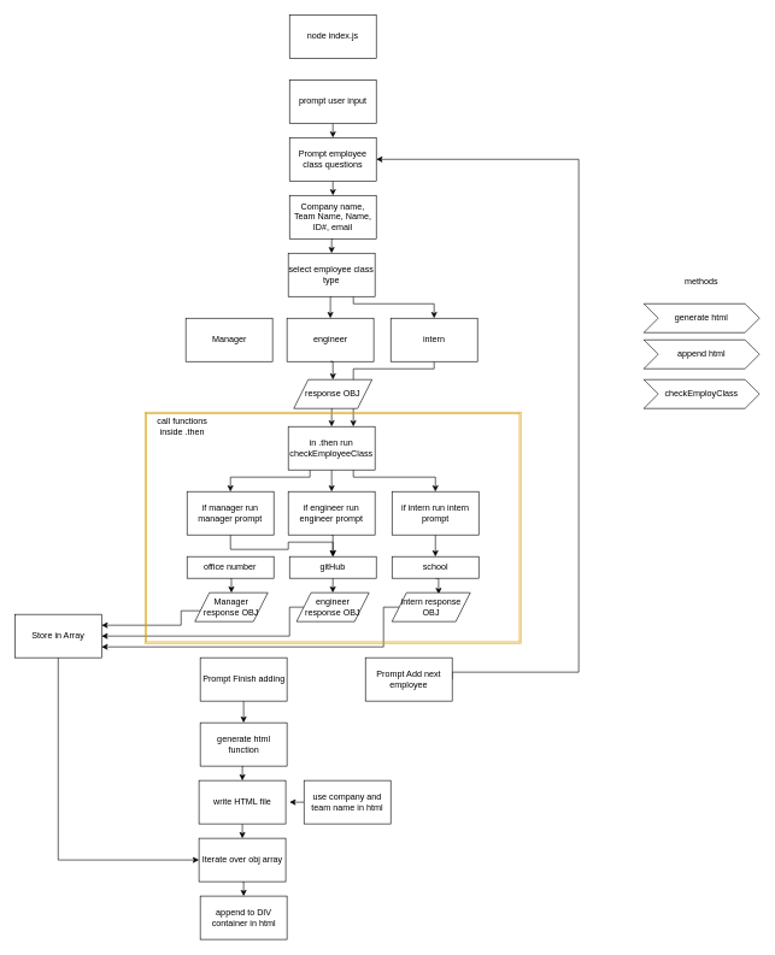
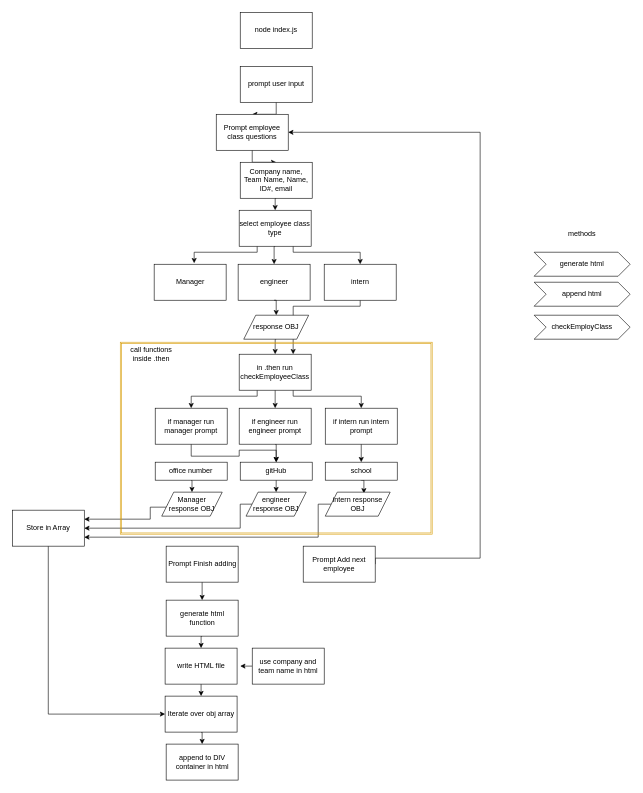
  <mxCell id="0" />
  <mxCell id="1" parent="0" />
  <mxCell id="2" value="node index.js" style="rounded=0;whiteSpace=wrap;html=1;" vertex="1" parent="1"><mxGeometry x="400" y="20" width="120" height="60" as="geometry" /></mxCell>
  <mxCell id="3" style="edgeStyle=orthogonalEdgeStyle;rounded=0;orthogonalLoop=1;jettySize=auto;html=1;exitX=0.5;exitY=1;exitDx=0;exitDy=0;entryX=0.5;entryY=0;entryDx=0;entryDy=0;" edge="1" parent="1" source="4" target="6"><mxGeometry relative="1" as="geometry" /></mxCell>
  <mxCell id="4" value="prompt user input" style="rounded=0;whiteSpace=wrap;html=1;" vertex="1" parent="1"><mxGeometry x="400" y="110" width="120" height="60" as="geometry" /></mxCell>
  <mxCell id="5" style="edgeStyle=orthogonalEdgeStyle;rounded=0;orthogonalLoop=1;jettySize=auto;html=1;exitX=0.5;exitY=1;exitDx=0;exitDy=0;entryX=0.5;entryY=0;entryDx=0;entryDy=0;" edge="1" parent="1" source="6" target="13"><mxGeometry relative="1" as="geometry" /></mxCell>
- <mxCell id="6" value="Prompt employee class questions" style="rounded=0;whiteSpace=wrap;html=1;" vertex="1" parent="1"><mxGeometry x="400" y="190" width="120" height="60" as="geometry" /></mxCell>
+ <mxCell id="6" value="Prompt employee class questions" style="rounded=0;whiteSpace=wrap;html=1;" vertex="1" parent="1"><mxGeometry x="360" y="190" width="120" height="60" as="geometry" /></mxCell>
  <mxCell id="7" value="Manager" style="rounded=0;whiteSpace=wrap;html=1;" vertex="1" parent="1"><mxGeometry x="256.5" y="440" width="120" height="60" as="geometry" /></mxCell>
  <mxCell id="8" style="edgeStyle=orthogonalEdgeStyle;rounded=0;orthogonalLoop=1;jettySize=auto;html=1;exitX=0.5;exitY=1;exitDx=0;exitDy=0;entryX=0.5;entryY=0;entryDx=0;entryDy=0;" edge="1" parent="1" source="28" target="21"><mxGeometry relative="1" as="geometry" /></mxCell>
  <mxCell id="9" value="engineer" style="rounded=0;whiteSpace=wrap;html=1;" vertex="1" parent="1"><mxGeometry x="396.5" y="440" width="120" height="60" as="geometry" /></mxCell>
  <mxCell id="10" style="edgeStyle=orthogonalEdgeStyle;rounded=0;orthogonalLoop=1;jettySize=auto;html=1;exitX=0.5;exitY=1;exitDx=0;exitDy=0;entryX=0.75;entryY=0;entryDx=0;entryDy=0;" edge="1" parent="1" source="11" target="21"><mxGeometry relative="1" as="geometry"><Array as="points"><mxPoint x="600" y="510" /><mxPoint x="488" y="510" /></Array></mxGeometry></mxCell>
  <mxCell id="11" value="intern" style="rounded=0;whiteSpace=wrap;html=1;" vertex="1" parent="1"><mxGeometry x="540" y="440" width="120" height="60" as="geometry" /></mxCell>
  <mxCell id="12" style="edgeStyle=orthogonalEdgeStyle;rounded=0;orthogonalLoop=1;jettySize=auto;html=1;exitX=0.5;exitY=1;exitDx=0;exitDy=0;entryX=0.5;entryY=0;entryDx=0;entryDy=0;" edge="1" parent="1" source="13" target="17"><mxGeometry relative="1" as="geometry" /></mxCell>
  <mxCell id="13" value="Company name, Team Name, Name, ID#, email" style="rounded=0;whiteSpace=wrap;html=1;" vertex="1" parent="1"><mxGeometry x="400" y="270" width="120" height="60" as="geometry" /></mxCell>
+ <mxCell id="14" style="edgeStyle=orthogonalEdgeStyle;rounded=0;orthogonalLoop=1;jettySize=auto;html=1;exitX=0.25;exitY=1;exitDx=0;exitDy=0;entryX=0.556;entryY=-0.029;entryDx=0;entryDy=0;entryPerimeter=0;" edge="1" parent="1" source="17" target="7"><mxGeometry relative="1" as="geometry"><Array as="points"><mxPoint x="428" y="420" /><mxPoint x="323" y="420" /></Array></mxGeometry></mxCell>
  <mxCell id="15" style="edgeStyle=orthogonalEdgeStyle;rounded=0;orthogonalLoop=1;jettySize=auto;html=1;exitX=0.5;exitY=1;exitDx=0;exitDy=0;entryX=0.5;entryY=0;entryDx=0;entryDy=0;" edge="1" parent="1" source="17" target="9"><mxGeometry relative="1" as="geometry" /></mxCell>
  <mxCell id="16" style="edgeStyle=orthogonalEdgeStyle;rounded=0;orthogonalLoop=1;jettySize=auto;html=1;exitX=0.75;exitY=1;exitDx=0;exitDy=0;entryX=0.5;entryY=0;entryDx=0;entryDy=0;" edge="1" parent="1" source="17" target="11"><mxGeometry relative="1" as="geometry"><Array as="points"><mxPoint x="488" y="420" /><mxPoint x="600" y="420" /></Array></mxGeometry></mxCell>
  <mxCell id="17" value="select employee class type" style="rounded=0;whiteSpace=wrap;html=1;" vertex="1" parent="1"><mxGeometry x="398.25" y="350" width="120" height="60" as="geometry" /></mxCell>
  <mxCell id="18" style="edgeStyle=orthogonalEdgeStyle;rounded=0;orthogonalLoop=1;jettySize=auto;html=1;exitX=0.25;exitY=1;exitDx=0;exitDy=0;entryX=0.5;entryY=0;entryDx=0;entryDy=0;" edge="1" parent="1" source="21" target="23"><mxGeometry relative="1" as="geometry"><Array as="points"><mxPoint x="428" y="660" /><mxPoint x="318" y="660" /></Array></mxGeometry></mxCell>
  <mxCell id="19" style="edgeStyle=orthogonalEdgeStyle;rounded=0;orthogonalLoop=1;jettySize=auto;html=1;exitX=0.5;exitY=1;exitDx=0;exitDy=0;entryX=0.5;entryY=0;entryDx=0;entryDy=0;" edge="1" parent="1" source="21" target="25"><mxGeometry relative="1" as="geometry" /></mxCell>
  <mxCell id="20" style="edgeStyle=orthogonalEdgeStyle;rounded=0;orthogonalLoop=1;jettySize=auto;html=1;exitX=0.75;exitY=1;exitDx=0;exitDy=0;entryX=0.5;entryY=0;entryDx=0;entryDy=0;" edge="1" parent="1" source="21" target="27"><mxGeometry relative="1" as="geometry"><Array as="points"><mxPoint x="488" y="660" /><mxPoint x="602" y="660" /></Array></mxGeometry></mxCell>
  <mxCell id="21" value="in .then run checkEmployeeClass" style="rounded=0;whiteSpace=wrap;html=1;" vertex="1" parent="1"><mxGeometry x="398.25" y="590" width="120" height="60" as="geometry" /></mxCell>
  <mxCell id="22" style="edgeStyle=orthogonalEdgeStyle;rounded=0;orthogonalLoop=1;jettySize=auto;html=1;exitX=0.5;exitY=1;exitDx=0;exitDy=0;" edge="1" parent="1" source="23" target="33"><mxGeometry relative="1" as="geometry" /></mxCell>
  <mxCell id="23" value="if manager run manager prompt" style="rounded=0;whiteSpace=wrap;html=1;" vertex="1" parent="1"><mxGeometry x="258.25" y="680" width="120" height="60" as="geometry" /></mxCell>
  <mxCell id="24" style="edgeStyle=orthogonalEdgeStyle;rounded=0;orthogonalLoop=1;jettySize=auto;html=1;exitX=0.5;exitY=1;exitDx=0;exitDy=0;entryX=0.5;entryY=0;entryDx=0;entryDy=0;" edge="1" parent="1" source="25" target="33"><mxGeometry relative="1" as="geometry" /></mxCell>
  <mxCell id="25" value="if engineer run engineer prompt" style="rounded=0;whiteSpace=wrap;html=1;" vertex="1" parent="1"><mxGeometry x="398.25" y="680" width="120" height="60" as="geometry" /></mxCell>
  <mxCell id="26" style="edgeStyle=orthogonalEdgeStyle;rounded=0;orthogonalLoop=1;jettySize=auto;html=1;exitX=0.5;exitY=1;exitDx=0;exitDy=0;entryX=0.5;entryY=0;entryDx=0;entryDy=0;" edge="1" parent="1" source="27" target="35"><mxGeometry relative="1" as="geometry" /></mxCell>
  <mxCell id="27" value="if intern run intern prompt" style="rounded=0;whiteSpace=wrap;html=1;" vertex="1" parent="1"><mxGeometry x="541.75" y="680" width="120" height="60" as="geometry" /></mxCell>
  <mxCell id="28" value="response OBJ" style="shape=parallelogram;perimeter=parallelogramPerimeter;whiteSpace=wrap;html=1;fixedSize=1;" vertex="1" parent="1"><mxGeometry x="405.88" y="525" width="108.25" height="40" as="geometry" /></mxCell>
  <mxCell id="29" style="edgeStyle=orthogonalEdgeStyle;rounded=0;orthogonalLoop=1;jettySize=auto;html=1;exitX=0.5;exitY=1;exitDx=0;exitDy=0;entryX=0.5;entryY=0;entryDx=0;entryDy=0;" edge="1" parent="1" source="9" target="28"><mxGeometry relative="1" as="geometry"><mxPoint x="456.5" y="500" as="sourcePoint" /><mxPoint x="458.25" y="570" as="targetPoint" /></mxGeometry></mxCell>
  <mxCell id="30" style="edgeStyle=orthogonalEdgeStyle;rounded=0;orthogonalLoop=1;jettySize=auto;html=1;exitX=0.5;exitY=1;exitDx=0;exitDy=0;entryX=0.5;entryY=0;entryDx=0;entryDy=0;" edge="1" parent="1" source="31" target="37"><mxGeometry relative="1" as="geometry" /></mxCell>
  <mxCell id="31" value="office number" style="rounded=0;whiteSpace=wrap;html=1;" vertex="1" parent="1"><mxGeometry x="258.25" y="770" width="120" height="30" as="geometry" /></mxCell>
  <mxCell id="32" style="edgeStyle=orthogonalEdgeStyle;rounded=0;orthogonalLoop=1;jettySize=auto;html=1;exitX=0.5;exitY=1;exitDx=0;exitDy=0;entryX=0.5;entryY=0;entryDx=0;entryDy=0;" edge="1" parent="1" source="33" target="43"><mxGeometry relative="1" as="geometry" /></mxCell>
  <mxCell id="33" value="gitHub" style="rounded=0;whiteSpace=wrap;html=1;" vertex="1" parent="1"><mxGeometry x="400" y="770" width="120" height="30" as="geometry" /></mxCell>
  <mxCell id="34" style="edgeStyle=orthogonalEdgeStyle;rounded=0;orthogonalLoop=1;jettySize=auto;html=1;exitX=0.5;exitY=1;exitDx=0;exitDy=0;entryX=0.595;entryY=0.048;entryDx=0;entryDy=0;entryPerimeter=0;" edge="1" parent="1" source="35" target="45"><mxGeometry relative="1" as="geometry" /></mxCell>
  <mxCell id="35" value="school" style="rounded=0;whiteSpace=wrap;html=1;" vertex="1" parent="1"><mxGeometry x="541.75" y="770" width="120" height="30" as="geometry" /></mxCell>
  <mxCell id="36" style="edgeStyle=orthogonalEdgeStyle;rounded=0;orthogonalLoop=1;jettySize=auto;html=1;exitX=0;exitY=0.5;exitDx=0;exitDy=0;entryX=1;entryY=0.25;entryDx=0;entryDy=0;" edge="1" parent="1" source="37" target="47"><mxGeometry relative="1" as="geometry"><mxPoint x="200" y="845" as="targetPoint" /><Array as="points"><mxPoint x="250" y="845" /><mxPoint x="250" y="865" /></Array></mxGeometry></mxCell>
  <mxCell id="37" value="Manager response OBJ" style="shape=parallelogram;perimeter=parallelogramPerimeter;whiteSpace=wrap;html=1;fixedSize=1;" vertex="1" parent="1"><mxGeometry x="269.13" y="820" width="100.87" height="40" as="geometry" /></mxCell>
  <mxCell id="38" style="edgeStyle=orthogonalEdgeStyle;rounded=0;orthogonalLoop=1;jettySize=auto;html=1;exitX=1;exitY=0.5;exitDx=0;exitDy=0;entryX=1;entryY=0.5;entryDx=0;entryDy=0;" edge="1" parent="1" source="39" target="6"><mxGeometry relative="1" as="geometry"><Array as="points"><mxPoint x="800" y="930" /><mxPoint x="800" y="220" /></Array></mxGeometry></mxCell>
  <mxCell id="39" value="Prompt Add next employee" style="rounded=0;whiteSpace=wrap;html=1;" vertex="1" parent="1"><mxGeometry x="505" y="910" width="120" height="60" as="geometry" /></mxCell>
  <mxCell id="40" style="edgeStyle=orthogonalEdgeStyle;rounded=0;orthogonalLoop=1;jettySize=auto;html=1;exitX=0.5;exitY=1;exitDx=0;exitDy=0;entryX=0.5;entryY=0;entryDx=0;entryDy=0;" edge="1" parent="1" source="41" target="49"><mxGeometry relative="1" as="geometry" /></mxCell>
  <mxCell id="41" value="Prompt Finish adding" style="rounded=0;whiteSpace=wrap;html=1;" vertex="1" parent="1"><mxGeometry x="276.5" y="910" width="120" height="60" as="geometry" /></mxCell>
  <mxCell id="42" style="edgeStyle=orthogonalEdgeStyle;rounded=0;orthogonalLoop=1;jettySize=auto;html=1;exitX=0;exitY=0.5;exitDx=0;exitDy=0;entryX=1;entryY=0.5;entryDx=0;entryDy=0;" edge="1" parent="1" source="43" target="47"><mxGeometry relative="1" as="geometry"><mxPoint x="200" y="880" as="targetPoint" /><Array as="points"><mxPoint x="400" y="840" /><mxPoint x="400" y="880" /></Array></mxGeometry></mxCell>
  <mxCell id="43" value="engineer response OBJ" style="shape=parallelogram;perimeter=parallelogramPerimeter;whiteSpace=wrap;html=1;fixedSize=1;" vertex="1" parent="1"><mxGeometry x="409.69" y="820" width="100.31" height="40" as="geometry" /></mxCell>
  <mxCell id="44" style="edgeStyle=orthogonalEdgeStyle;rounded=0;orthogonalLoop=1;jettySize=auto;html=1;exitX=0;exitY=0.5;exitDx=0;exitDy=0;entryX=1;entryY=0.75;entryDx=0;entryDy=0;" edge="1" parent="1" source="45" target="47"><mxGeometry relative="1" as="geometry"><mxPoint x="200" y="890" as="targetPoint" /><Array as="points"><mxPoint x="530" y="840" /><mxPoint x="530" y="895" /></Array></mxGeometry></mxCell>
  <mxCell id="45" value="intern response OBJ" style="shape=parallelogram;perimeter=parallelogramPerimeter;whiteSpace=wrap;html=1;fixedSize=1;" vertex="1" parent="1"><mxGeometry x="541.75" y="820" width="108.25" height="40" as="geometry" /></mxCell>
  <mxCell id="46" style="edgeStyle=orthogonalEdgeStyle;rounded=0;orthogonalLoop=1;jettySize=auto;html=1;exitX=0.5;exitY=1;exitDx=0;exitDy=0;entryX=0;entryY=0.5;entryDx=0;entryDy=0;" edge="1" parent="1" source="47" target="51"><mxGeometry relative="1" as="geometry" /></mxCell>
  <mxCell id="47" value="Store in Array" style="rounded=0;whiteSpace=wrap;html=1;" vertex="1" parent="1"><mxGeometry x="20" y="850" width="120" height="60" as="geometry" /></mxCell>
  <mxCell id="48" style="edgeStyle=orthogonalEdgeStyle;rounded=0;orthogonalLoop=1;jettySize=auto;html=1;exitX=0.5;exitY=1;exitDx=0;exitDy=0;entryX=0.5;entryY=0;entryDx=0;entryDy=0;" edge="1" parent="1" source="49" target="54"><mxGeometry relative="1" as="geometry" /></mxCell>
  <mxCell id="49" value="generate html function" style="rounded=0;whiteSpace=wrap;html=1;" vertex="1" parent="1"><mxGeometry x="276.5" y="1000" width="120" height="60" as="geometry" /></mxCell>
  <mxCell id="50" style="edgeStyle=orthogonalEdgeStyle;rounded=0;orthogonalLoop=1;jettySize=auto;html=1;exitX=0.5;exitY=1;exitDx=0;exitDy=0;entryX=0.5;entryY=0;entryDx=0;entryDy=0;" edge="1" parent="1" source="51" target="52"><mxGeometry relative="1" as="geometry" /></mxCell>
  <mxCell id="51" value="Iterate over obj array" style="rounded=0;whiteSpace=wrap;html=1;" vertex="1" parent="1"><mxGeometry x="274.75" y="1160" width="120" height="60" as="geometry" /></mxCell>
  <mxCell id="52" value="append to DIV container in html" style="rounded=0;whiteSpace=wrap;html=1;" vertex="1" parent="1"><mxGeometry x="276.5" y="1240" width="120" height="60" as="geometry" /></mxCell>
  <mxCell id="53" style="edgeStyle=orthogonalEdgeStyle;rounded=0;orthogonalLoop=1;jettySize=auto;html=1;exitX=0.5;exitY=1;exitDx=0;exitDy=0;entryX=0.5;entryY=0;entryDx=0;entryDy=0;" edge="1" parent="1" source="54" target="51"><mxGeometry relative="1" as="geometry" /></mxCell>
  <mxCell id="54" value="write HTML file" style="rounded=0;whiteSpace=wrap;html=1;" vertex="1" parent="1"><mxGeometry x="274.75" y="1080" width="120" height="60" as="geometry" /></mxCell>
  <mxCell id="55" style="edgeStyle=orthogonalEdgeStyle;rounded=0;orthogonalLoop=1;jettySize=auto;html=1;exitX=0;exitY=0.5;exitDx=0;exitDy=0;" edge="1" parent="1" source="56"><mxGeometry relative="1" as="geometry"><mxPoint x="400" y="1110" as="targetPoint" /></mxGeometry></mxCell>
  <mxCell id="56" value="use company and team name in html" style="rounded=0;whiteSpace=wrap;html=1;" vertex="1" parent="1"><mxGeometry x="420" y="1080" width="120" height="60" as="geometry" /></mxCell>
  <mxCell id="57" value="generate html" style="shape=step;perimeter=stepPerimeter;whiteSpace=wrap;html=1;fixedSize=1;" vertex="1" parent="1"><mxGeometry x="890" y="420" width="160" height="40" as="geometry" /></mxCell>
  <mxCell id="58" value="append html" style="shape=step;perimeter=stepPerimeter;whiteSpace=wrap;html=1;fixedSize=1;" vertex="1" parent="1"><mxGeometry x="890" y="470" width="160" height="40" as="geometry" /></mxCell>
  <mxCell id="59" value="methods" style="text;html=1;strokeColor=none;fillColor=none;align=center;verticalAlign=middle;whiteSpace=wrap;rounded=0;" vertex="1" parent="1"><mxGeometry x="910" y="380" width="120" height="20" as="geometry" /></mxCell>
  <mxCell id="60" value="checkEmployClass" style="shape=step;perimeter=stepPerimeter;whiteSpace=wrap;html=1;fixedSize=1;" vertex="1" parent="1"><mxGeometry x="890" y="525" width="160" height="40" as="geometry" /></mxCell>
  <mxCell id="61" value="" style="shape=ext;double=1;rounded=0;whiteSpace=wrap;html=1;strokeColor=#d79b00;fillColor=none;" vertex="1" parent="1"><mxGeometry x="200.01" y="570" width="520" height="320" as="geometry" /></mxCell>
  <mxCell id="62" value="call functions inside .then" style="text;html=1;strokeColor=none;fillColor=none;align=center;verticalAlign=middle;whiteSpace=wrap;rounded=0;" vertex="1" parent="1"><mxGeometry x="200.01" y="580" width="103.5" height="20" as="geometry" /></mxCell>
